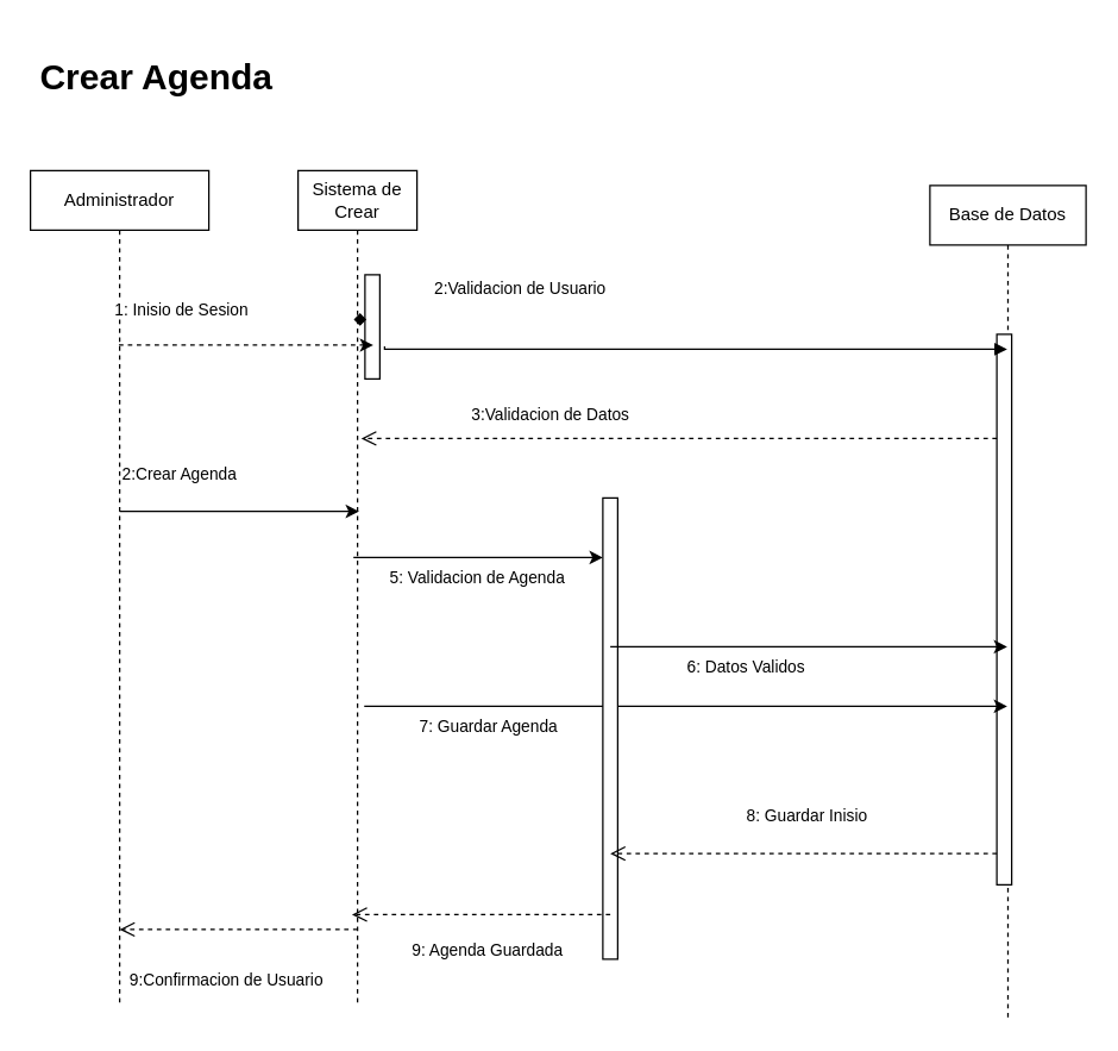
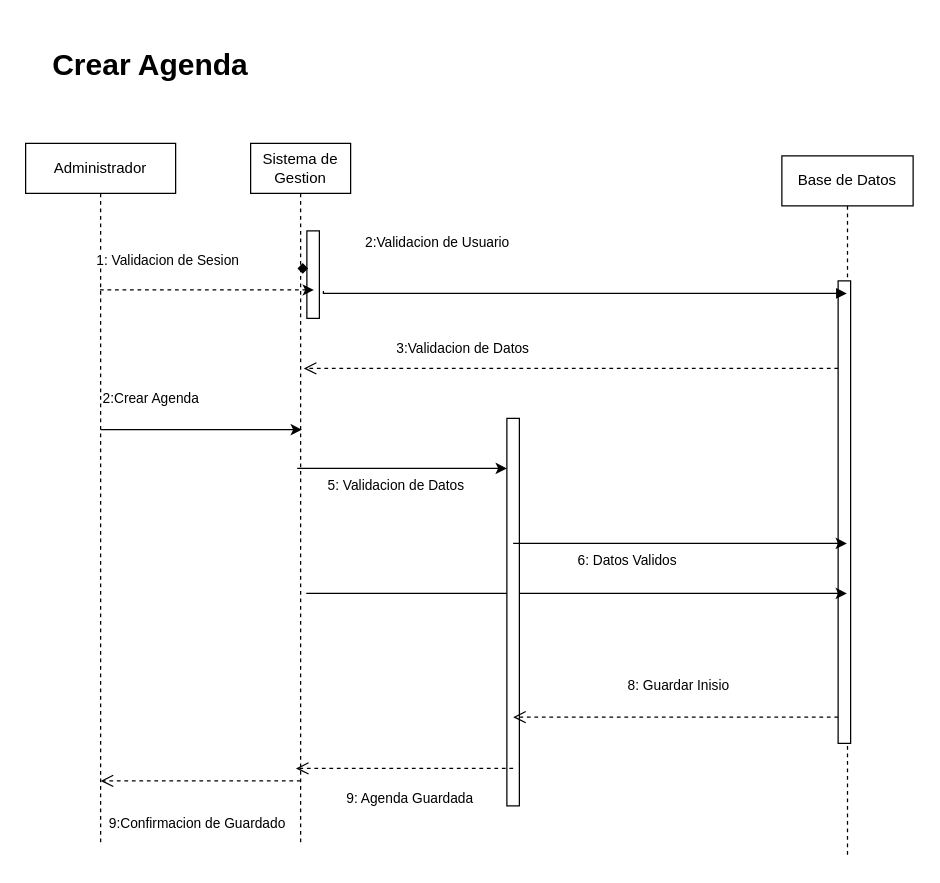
  <mxCell id="0" />
  <mxCell id="1" parent="0" />
  <mxCell id="2" value="&lt;font style=&quot;vertical-align: inherit;&quot;&gt;&lt;font style=&quot;vertical-align: inherit;&quot;&gt;Administrador&lt;/font&gt;&lt;/font&gt;" style="shape=umlLifeline;perimeter=lifelinePerimeter;whiteSpace=wrap;html=1;container=0;dropTarget=0;collapsible=0;recursiveResize=0;outlineConnect=0;portConstraint=eastwest;newEdgeStyle={&quot;edgeStyle&quot;:&quot;elbowEdgeStyle&quot;,&quot;elbow&quot;:&quot;vertical&quot;,&quot;curved&quot;:0,&quot;rounded&quot;:0};" vertex="1" parent="1"><mxGeometry x="20" y="114" width="120" height="560" as="geometry" /></mxCell>
- <mxCell id="3" value="Sistema de Crear" style="shape=umlLifeline;perimeter=lifelinePerimeter;whiteSpace=wrap;html=1;container=0;dropTarget=0;collapsible=0;recursiveResize=0;outlineConnect=0;portConstraint=eastwest;newEdgeStyle={&quot;edgeStyle&quot;:&quot;elbowEdgeStyle&quot;,&quot;elbow&quot;:&quot;vertical&quot;,&quot;curved&quot;:0,&quot;rounded&quot;:0};" vertex="1" parent="1"><mxGeometry x="200" y="114" width="80" height="560" as="geometry" /></mxCell>
+ <mxCell id="3" value="Sistema de Gestion" style="shape=umlLifeline;perimeter=lifelinePerimeter;whiteSpace=wrap;html=1;container=0;dropTarget=0;collapsible=0;recursiveResize=0;outlineConnect=0;portConstraint=eastwest;newEdgeStyle={&quot;edgeStyle&quot;:&quot;elbowEdgeStyle&quot;,&quot;elbow&quot;:&quot;vertical&quot;,&quot;curved&quot;:0,&quot;rounded&quot;:0};" vertex="1" parent="1"><mxGeometry x="200" y="114" width="80" height="560" as="geometry" /></mxCell>
  <mxCell id="4" value="&lt;span style=&quot;color: rgba(0, 0, 0, 0); font-family: monospace; font-size: 0px; text-align: start;&quot;&gt;%3CmxGraphModel%3E%3Croot%3E%3CmxCell%20id%3D%220%22%2F%3E%3CmxCell%20id%3D%221%22%20parent%3D%220%22%2F%3E%3CmxCell%20id%3D%222%22%20value%3D%229%3AAgenda%20Disponible%22%20style%3D%22html%3D1%3BverticalAlign%3Dbottom%3BendArrow%3Dopen%3Bdashed%3D1%3BendSize%3D8%3BedgeStyle%3DelbowEdgeStyle%3Belbow%3Dhorizontal%3Bcurved%3D0%3Brounded%3D0%3BexitX%3D0.5%3BexitY%3D0.885%3BexitDx%3D0%3BexitDy%3D0%3BexitPerimeter%3D0%3BentryX%3D0.545%3BentryY%3D0.885%3BentryDx%3D0%3BentryDy%3D0%3BentryPerimeter%3D0%3B%22%20edge%3D%221%22%20parent%3D%221%22%3E%3CmxGeometry%20relative%3D%221%22%20as%3D%22geometry%22%3E%3CmxPoint%20x%3D%221030%22%20y%3D%22900%22%20as%3D%22targetPoint%22%2F%3E%3CArray%20as%3D%22points%22%3E%3CmxPoint%20x%3D%221135%22%20y%3D%22900%22%2F%3E%3C%2FArray%3E%3CmxPoint%20x%3D%221240%22%20y%3D%22900%22%20as%3D%22sourcePoint%22%2F%3E%3CmxPoint%20as%3D%22offset%22%2F%3E%3C%2FmxGeometry%3E%3C%2FmxCell%3E%3C%2Froot%3E%3C%2FmxGraphModel%3E&lt;/span&gt;" style="html=1;points=[];perimeter=orthogonalPerimeter;outlineConnect=0;targetShapes=umlLifeline;portConstraint=eastwest;newEdgeStyle={&quot;edgeStyle&quot;:&quot;elbowEdgeStyle&quot;,&quot;elbow&quot;:&quot;vertical&quot;,&quot;curved&quot;:0,&quot;rounded&quot;:0};" vertex="1" parent="3"><mxGeometry x="45" y="70" width="10" height="70" as="geometry" /></mxCell>
  <mxCell id="5" value="&lt;font style=&quot;vertical-align: inherit;&quot;&gt;&lt;font style=&quot;vertical-align: inherit;&quot;&gt;&lt;font style=&quot;vertical-align: inherit;&quot;&gt;&lt;font style=&quot;vertical-align: inherit;&quot;&gt;Base de Datos&lt;/font&gt;&lt;/font&gt;&lt;/font&gt;&lt;/font&gt;" style="shape=umlLifeline;perimeter=lifelinePerimeter;whiteSpace=wrap;html=1;container=0;dropTarget=0;collapsible=0;recursiveResize=0;outlineConnect=0;portConstraint=eastwest;newEdgeStyle={&quot;edgeStyle&quot;:&quot;elbowEdgeStyle&quot;,&quot;elbow&quot;:&quot;vertical&quot;,&quot;curved&quot;:0,&quot;rounded&quot;:0};" vertex="1" parent="1"><mxGeometry x="625" y="124" width="105" height="560" as="geometry" /></mxCell>
  <mxCell id="6" value="" style="html=1;points=[];perimeter=orthogonalPerimeter;outlineConnect=0;targetShapes=umlLifeline;portConstraint=eastwest;newEdgeStyle={&quot;edgeStyle&quot;:&quot;elbowEdgeStyle&quot;,&quot;elbow&quot;:&quot;vertical&quot;,&quot;curved&quot;:0,&quot;rounded&quot;:0};" vertex="1" parent="5"><mxGeometry x="45" y="100" width="10" height="370" as="geometry" /></mxCell>
  <mxCell id="7" value="" style="html=1;verticalAlign=bottom;endArrow=block;edgeStyle=elbowEdgeStyle;elbow=vertical;curved=0;rounded=0;exitX=0.916;exitY=0.952;exitDx=0;exitDy=0;exitPerimeter=0;" edge="1" parent="1" source="10" target="5"><mxGeometry relative="1" as="geometry"><mxPoint x="275" y="214" as="sourcePoint" /><Array as="points"><mxPoint x="365" y="234" /></Array><mxPoint x="445" y="214" as="targetPoint" /></mxGeometry></mxCell>
  <mxCell id="8" value="&lt;div style=&quot;text-align: center;&quot;&gt;&lt;span style=&quot;font-size: 11px; text-wrap: nowrap; background-color: rgb(255, 255, 255);&quot;&gt;&lt;font style=&quot;vertical-align: inherit;&quot;&gt;&lt;font style=&quot;vertical-align: inherit;&quot;&gt;2:Validacion de Usuario&lt;/font&gt;&lt;/font&gt;&lt;/span&gt;&lt;/div&gt;" style="text;whiteSpace=wrap;html=1;" vertex="1" parent="1"><mxGeometry x="290" y="179" width="110" height="40" as="geometry" /></mxCell>
  <mxCell id="9" value="" style="html=1;verticalAlign=bottom;endArrow=diamond;edgeStyle=elbowEdgeStyle;elbow=vertical;curved=0;rounded=0;" edge="1" parent="1" source="3" target="10"><mxGeometry relative="1" as="geometry"><mxPoint x="255" y="214" as="sourcePoint" /><Array as="points" /><mxPoint x="425" y="214" as="targetPoint" /></mxGeometry></mxCell>
- <mxCell id="10" value="&lt;div style=&quot;text-align: center;&quot;&gt;&lt;span style=&quot;font-size: 11px; text-wrap: nowrap; background-color: rgb(255, 255, 255);&quot;&gt;&lt;font style=&quot;vertical-align: inherit;&quot;&gt;&lt;font style=&quot;vertical-align: inherit;&quot;&gt;&lt;font style=&quot;vertical-align: inherit;&quot;&gt;&lt;font style=&quot;vertical-align: inherit;&quot;&gt;1: Inisio de Sesion&lt;/font&gt;&lt;/font&gt;&lt;/font&gt;&lt;/font&gt;&lt;/span&gt;&lt;/div&gt;" style="text;whiteSpace=wrap;html=1;" vertex="1" parent="1"><mxGeometry x="75" y="194" width="200" height="40" as="geometry" /></mxCell>
+ <mxCell id="10" value="&lt;div style=&quot;text-align: center;&quot;&gt;&lt;span style=&quot;font-size: 11px; text-wrap: nowrap; background-color: rgb(255, 255, 255);&quot;&gt;&lt;font style=&quot;vertical-align: inherit;&quot;&gt;&lt;font style=&quot;vertical-align: inherit;&quot;&gt;&lt;font style=&quot;vertical-align: inherit;&quot;&gt;&lt;font style=&quot;vertical-align: inherit;&quot;&gt;1: Validacion de Sesion&lt;/font&gt;&lt;/font&gt;&lt;/font&gt;&lt;/font&gt;&lt;/span&gt;&lt;/div&gt;" style="text;whiteSpace=wrap;html=1;" vertex="1" parent="1"><mxGeometry x="75" y="194" width="200" height="40" as="geometry" /></mxCell>
  <mxCell id="11" value="" style="html=1;verticalAlign=bottom;endArrow=open;dashed=1;endSize=8;edgeStyle=elbowEdgeStyle;elbow=horizontal;curved=0;rounded=0;" edge="1" parent="1" source="6"><mxGeometry x="-0.005" y="-20" relative="1" as="geometry"><mxPoint x="242.5" y="294" as="targetPoint" /><Array as="points"><mxPoint x="337.5" y="294" /></Array><mxPoint x="437.5" y="294" as="sourcePoint" /><mxPoint as="offset" /></mxGeometry></mxCell>
  <mxCell id="12" value="" style="endArrow=classic;html=1;rounded=0;entryX=0.878;entryY=0.931;entryDx=0;entryDy=0;entryPerimeter=0;dashed=1;" edge="1" parent="1" source="2" target="10"><mxGeometry width="50" height="50" relative="1" as="geometry"><mxPoint x="85" y="274" as="sourcePoint" /><mxPoint x="135" y="224" as="targetPoint" /></mxGeometry></mxCell>
  <mxCell id="13" value="&lt;div style=&quot;text-align: center;&quot;&gt;&lt;span style=&quot;font-size: 11px; text-wrap: nowrap; background-color: rgb(255, 255, 255);&quot;&gt;2:Crear Agenda&lt;/span&gt;&lt;/div&gt;" style="text;whiteSpace=wrap;html=1;" vertex="1" parent="1"><mxGeometry x="80" y="304" width="130" height="40" as="geometry" /></mxCell>
  <mxCell id="14" value="" style="endArrow=classic;html=1;rounded=0;" edge="1" parent="1" target="23"><mxGeometry width="50" height="50" relative="1" as="geometry"><mxPoint x="237.25" y="374" as="sourcePoint" /><mxPoint x="452.75" y="374" as="targetPoint" /></mxGeometry></mxCell>
- <mxCell id="15" value="&lt;div style=&quot;text-align: center;&quot;&gt;&lt;span style=&quot;font-size: 11px; text-wrap: nowrap; background-color: rgb(255, 255, 255);&quot;&gt;9:Confirmacion de Usuario&lt;/span&gt;&lt;/div&gt;" style="text;whiteSpace=wrap;html=1;" vertex="1" parent="1"><mxGeometry x="85" y="644" width="130" height="40" as="geometry" /></mxCell>
+ <mxCell id="15" value="&lt;div style=&quot;text-align: center;&quot;&gt;&lt;span style=&quot;font-size: 11px; text-wrap: nowrap; background-color: rgb(255, 255, 255);&quot;&gt;9:Confirmacion de Guardado&lt;/span&gt;&lt;/div&gt;" style="text;whiteSpace=wrap;html=1;" vertex="1" parent="1"><mxGeometry x="85" y="644" width="130" height="40" as="geometry" /></mxCell>
  <mxCell id="16" value="" style="endArrow=classic;html=1;rounded=0;" edge="1" parent="1"><mxGeometry width="50" height="50" relative="1" as="geometry"><mxPoint x="80" y="343" as="sourcePoint" /><mxPoint x="241" y="343" as="targetPoint" /></mxGeometry></mxCell>
- <mxCell id="17" value="&lt;div style=&quot;text-align: center;&quot;&gt;&lt;span style=&quot;font-size: 11px; text-wrap: nowrap; background-color: rgb(255, 255, 255);&quot;&gt;&lt;font style=&quot;vertical-align: inherit;&quot;&gt;&lt;font style=&quot;vertical-align: inherit;&quot;&gt;5: Validacion de Agenda&lt;/font&gt;&lt;/font&gt;&lt;/span&gt;&lt;/div&gt;" style="text;whiteSpace=wrap;html=1;" vertex="1" parent="1"><mxGeometry x="260" y="374" width="110" height="40" as="geometry" /></mxCell>
+ <mxCell id="17" value="&lt;div style=&quot;text-align: center;&quot;&gt;&lt;span style=&quot;font-size: 11px; text-wrap: nowrap; background-color: rgb(255, 255, 255);&quot;&gt;&lt;font style=&quot;vertical-align: inherit;&quot;&gt;&lt;font style=&quot;vertical-align: inherit;&quot;&gt;5: Validacion de Datos&lt;/font&gt;&lt;/font&gt;&lt;/span&gt;&lt;/div&gt;" style="text;whiteSpace=wrap;html=1;" vertex="1" parent="1"><mxGeometry x="260" y="374" width="110" height="40" as="geometry" /></mxCell>
  <mxCell id="18" value="&lt;div style=&quot;text-align: center;&quot;&gt;&lt;span style=&quot;font-size: 11px; text-wrap: nowrap; background-color: rgb(255, 255, 255);&quot;&gt;&lt;font style=&quot;vertical-align: inherit;&quot;&gt;&lt;font style=&quot;vertical-align: inherit;&quot;&gt;3:Validacion de Datos&lt;/font&gt;&lt;/font&gt;&lt;/span&gt;&lt;/div&gt;" style="text;whiteSpace=wrap;html=1;" vertex="1" parent="1"><mxGeometry x="315" y="264" width="110" height="40" as="geometry" /></mxCell>
  <mxCell id="19" value="&lt;div style=&quot;text-align: center;&quot;&gt;&lt;span style=&quot;font-size: 11px; text-wrap: nowrap; background-color: rgb(255, 255, 255);&quot;&gt;6: Datos Validos&lt;/span&gt;&lt;/div&gt;" style="text;whiteSpace=wrap;html=1;" vertex="1" parent="1"><mxGeometry x="460" y="434" width="110" height="40" as="geometry" /></mxCell>
  <mxCell id="20" value="" style="endArrow=classic;html=1;rounded=0;" edge="1" parent="1" target="5"><mxGeometry width="50" height="50" relative="1" as="geometry"><mxPoint x="244.5" y="474" as="sourcePoint" /><mxPoint x="405.5" y="474" as="targetPoint" /></mxGeometry></mxCell>
- <mxCell id="21" value="&lt;div style=&quot;text-align: center;&quot;&gt;&lt;span style=&quot;font-size: 11px; text-wrap: nowrap; background-color: rgb(255, 255, 255);&quot;&gt;7: Guardar Agenda&lt;/span&gt;&lt;/div&gt;" style="text;whiteSpace=wrap;html=1;" vertex="1" parent="1"><mxGeometry x="280" y="474" width="110" height="40" as="geometry" /></mxCell>
  <mxCell id="22" value="&lt;div style=&quot;text-align: center;&quot;&gt;&lt;span style=&quot;font-size: 11px; text-wrap: nowrap; background-color: rgb(255, 255, 255);&quot;&gt;8: Guardar Inisio&lt;/span&gt;&lt;/div&gt;" style="text;whiteSpace=wrap;html=1;" vertex="1" parent="1"><mxGeometry x="500" y="534" width="110" height="40" as="geometry" /></mxCell>
  <mxCell id="23" value="&lt;span style=&quot;color: rgba(0, 0, 0, 0); font-family: monospace; font-size: 0px; text-align: start;&quot;&gt;%3CmxGraphModel%3E%3Croot%3E%3CmxCell%20id%3D%220%22%2F%3E%3CmxCell%20id%3D%221%22%20parent%3D%220%22%2F%3E%3CmxCell%20id%3D%222%22%20value%3D%229%3AAgenda%20Disponible%22%20style%3D%22html%3D1%3BverticalAlign%3Dbottom%3BendArrow%3Dopen%3Bdashed%3D1%3BendSize%3D8%3BedgeStyle%3DelbowEdgeStyle%3Belbow%3Dhorizontal%3Bcurved%3D0%3Brounded%3D0%3BexitX%3D0.5%3BexitY%3D0.885%3BexitDx%3D0%3BexitDy%3D0%3BexitPerimeter%3D0%3BentryX%3D0.545%3BentryY%3D0.885%3BentryDx%3D0%3BentryDy%3D0%3BentryPerimeter%3D0%3B%22%20edge%3D%221%22%20parent%3D%221%22%3E%3CmxGeometry%20relative%3D%221%22%20as%3D%22geometry%22%3E%3CmxPoint%20x%3D%221030%22%20y%3D%22900%22%20as%3D%22targetPoint%22%2F%3E%3CArray%20as%3D%22points%22%3E%3CmxPoint%20x%3D%221135%22%20y%3D%22900%22%2F%3E%3C%2FArray%3E%3CmxPoint%20x%3D%221240%22%20y%3D%22900%22%20as%3D%22sourcePoint%22%2F%3E%3CmxPoint%20as%3D%22offset%22%2F%3E%3C%2FmxGeometry%3E%3C%2FmxCell%3E%3C%2Froot%3E%3C%2FmxGraphModel%3E&lt;/span&gt;" style="html=1;points=[];perimeter=orthogonalPerimeter;outlineConnect=0;targetShapes=umlLifeline;portConstraint=eastwest;newEdgeStyle={&quot;edgeStyle&quot;:&quot;elbowEdgeStyle&quot;,&quot;elbow&quot;:&quot;vertical&quot;,&quot;curved&quot;:0,&quot;rounded&quot;:0};" vertex="1" parent="1"><mxGeometry x="405" y="334" width="10" height="310" as="geometry" /></mxCell>
  <mxCell id="24" value="" style="endArrow=classic;html=1;rounded=0;" edge="1" parent="1" target="5"><mxGeometry width="50" height="50" relative="1" as="geometry"><mxPoint x="410" y="434" as="sourcePoint" /><mxPoint x="551" y="434" as="targetPoint" /></mxGeometry></mxCell>
  <mxCell id="25" value="" style="html=1;verticalAlign=bottom;endArrow=open;dashed=1;endSize=8;edgeStyle=elbowEdgeStyle;elbow=horizontal;curved=0;rounded=0;" edge="1" parent="1" source="6"><mxGeometry x="-0.005" y="-20" relative="1" as="geometry"><mxPoint x="410" y="573" as="targetPoint" /><Array as="points"><mxPoint x="675" y="564" /></Array><mxPoint x="706.25" y="573" as="sourcePoint" /><mxPoint as="offset" /></mxGeometry></mxCell>
  <mxCell id="26" value="" style="html=1;verticalAlign=bottom;endArrow=open;dashed=1;endSize=8;edgeStyle=elbowEdgeStyle;elbow=horizontal;curved=0;rounded=0;" edge="1" parent="1"><mxGeometry x="-0.005" y="-20" relative="1" as="geometry"><mxPoint x="236.25" y="614" as="targetPoint" /><Array as="points" /><mxPoint x="410" y="614" as="sourcePoint" /><mxPoint as="offset" /></mxGeometry></mxCell>
  <mxCell id="27" value="&lt;div style=&quot;text-align: center;&quot;&gt;&lt;span style=&quot;font-size: 11px; text-wrap: nowrap; background-color: rgb(255, 255, 255);&quot;&gt;9: Agenda Guardada&lt;/span&gt;&lt;/div&gt;" style="text;whiteSpace=wrap;html=1;" vertex="1" parent="1"><mxGeometry x="275" y="624" width="110" height="40" as="geometry" /></mxCell>
  <mxCell id="28" value="" style="html=1;verticalAlign=bottom;endArrow=open;dashed=1;endSize=8;edgeStyle=elbowEdgeStyle;elbow=horizontal;curved=0;rounded=0;" edge="1" parent="1"><mxGeometry x="-0.005" y="-20" relative="1" as="geometry"><mxPoint x="80" y="624" as="targetPoint" /><Array as="points" /><mxPoint x="240" y="624" as="sourcePoint" /><mxPoint as="offset" /></mxGeometry></mxCell>
- <mxCell id="29" value="&lt;b&gt;&lt;font style=&quot;font-size: 24px;&quot;&gt;Crear Agenda&lt;/font&gt;&lt;/b&gt;" style="text;html=1;align=center;verticalAlign=middle;whiteSpace=wrap;rounded=0;" vertex="1" parent="1"><mxGeometry x="15" y="20" width="180" height="64" as="geometry" /></mxCell>
+ <mxCell id="29" value="&lt;b&gt;&lt;font style=&quot;font-size: 24px;&quot;&gt;Crear Agenda&lt;/font&gt;&lt;/b&gt;" style="text;html=1;align=center;verticalAlign=middle;whiteSpace=wrap;rounded=0;" vertex="1" parent="1"><mxGeometry x="30" y="20" width="180" height="64" as="geometry" /></mxCell>
